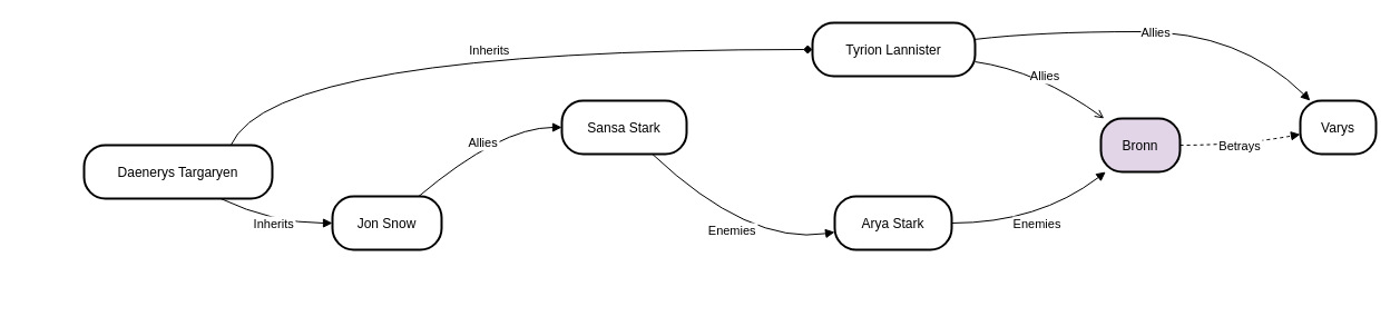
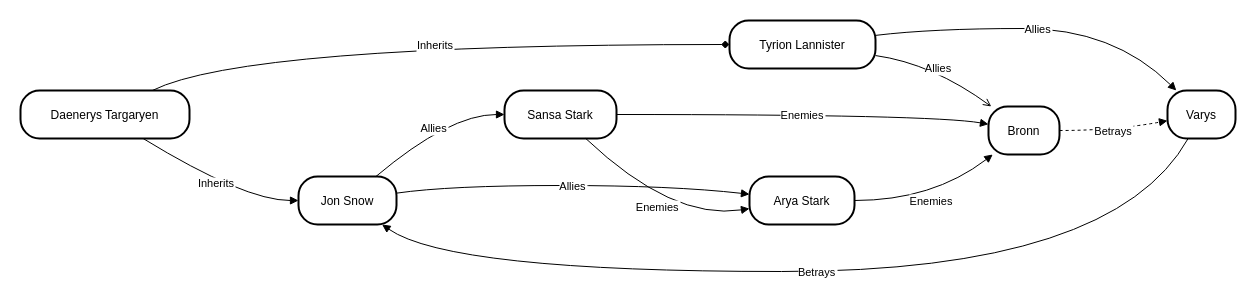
  <mxCell id="0" />
  <mxCell id="1" parent="0" />
- <mxCell id="2" value="Daenerys Targaryen" style="rounded=1;arcSize=40;strokeWidth=2" vertex="1" parent="1"><mxGeometry x="75" y="130" width="169" height="48" as="geometry" /></mxCell>
+ <mxCell id="2" value="Daenerys Targaryen" style="rounded=1;arcSize=40;strokeWidth=2" vertex="1" parent="1"><mxGeometry x="20" y="90" width="169" height="48" as="geometry" /></mxCell>
  <mxCell id="3" value="Jon Snow" style="rounded=1;arcSize=40;strokeWidth=2" vertex="1" parent="1"><mxGeometry x="298" y="176" width="98" height="48" as="geometry" /></mxCell>
  <mxCell id="4" value="Tyrion Lannister" style="rounded=1;arcSize=40;strokeWidth=2" vertex="1" parent="1"><mxGeometry x="729" y="20" width="146" height="48" as="geometry" /></mxCell>
  <mxCell id="5" value="Sansa Stark" style="rounded=1;arcSize=40;strokeWidth=2" vertex="1" parent="1"><mxGeometry x="504" y="90" width="112" height="48" as="geometry" /></mxCell>
  <mxCell id="6" value="Arya Stark" style="rounded=1;arcSize=40;strokeWidth=2" vertex="1" parent="1"><mxGeometry x="749" y="176" width="105" height="48" as="geometry" /></mxCell>
- <mxCell id="7" value="Bronn" style="rounded=1;arcSize=40;strokeWidth=2;fillColor=#e1d5e7;" vertex="1" parent="1"><mxGeometry x="988" y="106" width="71" height="48" as="geometry" /></mxCell>
+ <mxCell id="7" value="Bronn" style="rounded=1;arcSize=40;strokeWidth=2" vertex="1" parent="1"><mxGeometry x="988" y="106" width="71" height="48" as="geometry" /></mxCell>
  <mxCell id="8" value="Varys" style="rounded=1;arcSize=40;strokeWidth=2" vertex="1" parent="1"><mxGeometry x="1167" y="90" width="68" height="48" as="geometry" /></mxCell>
  <mxCell id="9" value="Inherits" style="curved=1;startArrow=none;endArrow=block;exitX=0.73;exitY=1.01;entryX=0;entryY=0.5;" edge="1" parent="1" source="2" target="3"><mxGeometry relative="1" as="geometry"><Array as="points"><mxPoint x="244" y="200" /></Array></mxGeometry></mxCell>
  <mxCell id="10" value="Inherits" style="curved=1;startArrow=none;endArrow=diamond;exitX=0.78;exitY=0;entryX=0;entryY=0.5;" edge="1" parent="1" source="2" target="4"><mxGeometry relative="1" as="geometry"><Array as="points"><mxPoint x="244" y="44" /></Array></mxGeometry></mxCell>
  <mxCell id="11" value="Allies" style="curved=1;startArrow=none;endArrow=block;exitX=0.79;exitY=0;entryX=0;entryY=0.5;" edge="1" parent="1" source="3" target="5"><mxGeometry relative="1" as="geometry"><Array as="points"><mxPoint x="449" y="114" /></Array></mxGeometry></mxCell>
+ <mxCell id="12" value="Allies" style="curved=1;startArrow=none;endArrow=block;exitX=0.99;exitY=0.35;entryX=0;entryY=0.37;" edge="1" parent="1" source="3" target="6"><mxGeometry relative="1" as="geometry"><Array as="points"><mxPoint x="449" y="185" /><mxPoint x="672" y="185" /></Array></mxGeometry></mxCell>
  <mxCell id="13" value="Allies" style="curved=1;startArrow=none;endArrow=open;exitX=1;exitY=0.73;entryX=0.03;entryY=-0.01;" edge="1" parent="1" source="4" target="7"><mxGeometry relative="1" as="geometry"><Array as="points"><mxPoint x="932" y="63" /></Array></mxGeometry></mxCell>
  <mxCell id="14" value="Allies" style="curved=1;startArrow=none;endArrow=block;exitX=1;exitY=0.31;entryX=0.13;entryY=0;" edge="1" parent="1" source="4" target="8"><mxGeometry relative="1" as="geometry"><Array as="points"><mxPoint x="932" y="28" /><mxPoint x="1113" y="28" /></Array></mxGeometry></mxCell>
  <mxCell id="15" value="Enemies" style="curved=1;startArrow=none;endArrow=block;exitX=0.73;exitY=1.01;entryX=0;entryY=0.67;" edge="1" parent="1" source="5" target="6"><mxGeometry relative="1" as="geometry"><Array as="points"><mxPoint x="672" y="220" /></Array></mxGeometry></mxCell>
+ <mxCell id="16" value="Enemies" style="curved=1;startArrow=none;endArrow=block;exitX=1;exitY=0.5;entryX=0;entryY=0.37;" edge="1" parent="1" source="5" target="7"><mxGeometry relative="1" as="geometry"><Array as="points"><mxPoint x="932" y="114" /></Array></mxGeometry></mxCell>
  <mxCell id="17" value="Enemies" style="curved=1;startArrow=none;endArrow=block;exitX=1;exitY=0.5;entryX=0.06;entryY=1;" edge="1" parent="1" source="6" target="7"><mxGeometry relative="1" as="geometry"><Array as="points"><mxPoint x="932" y="200" /></Array></mxGeometry></mxCell>
  <mxCell id="18" value="Betrays" style="curved=1;startArrow=none;endArrow=block;exitX=1.01;exitY=0.5;entryX=0;entryY=0.63;dashed=1;" edge="1" parent="1" source="7" target="8"><mxGeometry relative="1" as="geometry"><Array as="points"><mxPoint x="1113" y="130" /></Array></mxGeometry></mxCell>
+ <mxCell id="19" value="Betrays" style="curved=1;startArrow=none;endArrow=block;exitX=0.3;exitY=1.01;entryX=0.86;entryY=1.01;" edge="1" parent="1" source="8" target="3"><mxGeometry relative="1" as="geometry"><Array as="points"><mxPoint x="1113" y="271" /><mxPoint x="449" y="271" /></Array></mxGeometry></mxCell>
